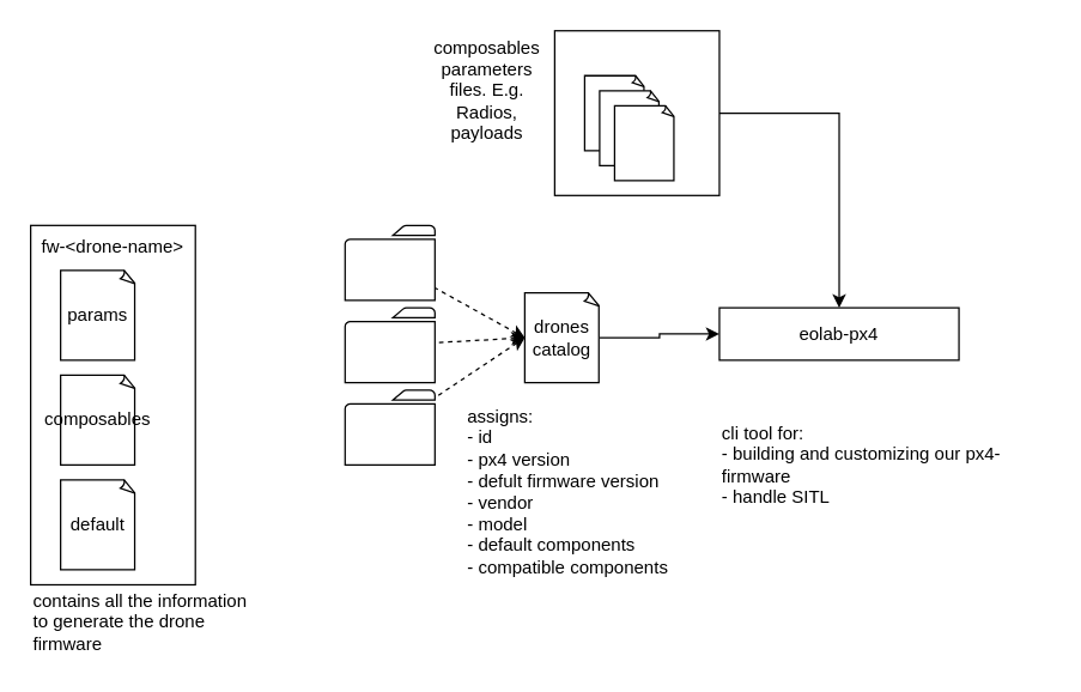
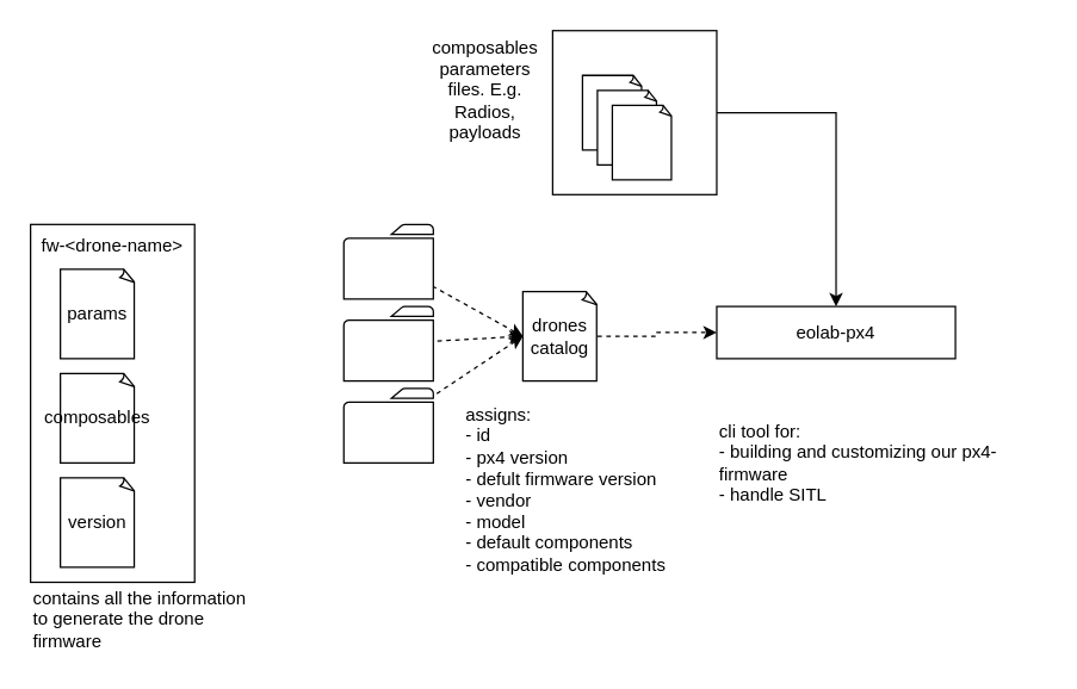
  <mxCell id="0" />
  <mxCell id="1" parent="0" />
  <mxCell id="2" value="" style="rounded=0;whiteSpace=wrap;html=1;" vertex="1" parent="1"><mxGeometry x="20" y="150" width="110" height="240" as="geometry" /></mxCell>
  <mxCell id="3" value="params" style="whiteSpace=wrap;html=1;shape=mxgraph.basic.document" vertex="1" parent="1"><mxGeometry x="40" y="180" width="50" height="60" as="geometry" /></mxCell>
  <mxCell id="4" value="composables" style="whiteSpace=wrap;html=1;shape=mxgraph.basic.document" vertex="1" parent="1"><mxGeometry x="40" y="250" width="50" height="60" as="geometry" /></mxCell>
- <mxCell id="5" value="default" style="whiteSpace=wrap;html=1;shape=mxgraph.basic.document" vertex="1" parent="1"><mxGeometry x="40" y="320" width="50" height="60" as="geometry" /></mxCell>
+ <mxCell id="5" value="version" style="whiteSpace=wrap;html=1;shape=mxgraph.basic.document" vertex="1" parent="1"><mxGeometry x="40" y="320" width="50" height="60" as="geometry" /></mxCell>
  <mxCell id="6" value="fw-&amp;lt;drone-name&amp;gt;" style="text;html=1;strokeColor=none;fillColor=none;align=center;verticalAlign=middle;whiteSpace=wrap;rounded=0;" vertex="1" parent="1"><mxGeometry x="20" y="150" width="110" height="30" as="geometry" /></mxCell>
  <mxCell id="7" value="contains all the information to generate the drone firmware" style="text;html=1;strokeColor=none;fillColor=none;align=left;verticalAlign=middle;whiteSpace=wrap;rounded=0;" vertex="1" parent="1"><mxGeometry x="20" y="390" width="150" height="50" as="geometry" /></mxCell>
  <mxCell id="8" style="edgeStyle=orthogonalEdgeStyle;rounded=0;orthogonalLoop=1;jettySize=auto;html=1;exitX=1;exitY=0.5;exitDx=0;exitDy=0;entryX=0.5;entryY=0;entryDx=0;entryDy=0;" edge="1" parent="1" source="9" target="14"><mxGeometry relative="1" as="geometry" /></mxCell>
  <mxCell id="9" value="" style="rounded=0;whiteSpace=wrap;html=1;" vertex="1" parent="1"><mxGeometry x="370" y="20" width="110" height="110" as="geometry" /></mxCell>
  <mxCell id="10" value="" style="whiteSpace=wrap;html=1;shape=mxgraph.basic.document" vertex="1" parent="1"><mxGeometry x="390" y="50" width="40" height="50" as="geometry" /></mxCell>
  <mxCell id="11" value="" style="whiteSpace=wrap;html=1;shape=mxgraph.basic.document" vertex="1" parent="1"><mxGeometry x="400" y="60" width="40" height="50" as="geometry" /></mxCell>
  <mxCell id="12" value="" style="whiteSpace=wrap;html=1;shape=mxgraph.basic.document" vertex="1" parent="1"><mxGeometry x="410" y="70" width="40" height="50" as="geometry" /></mxCell>
  <mxCell id="13" value="composables parameters files. E.g. Radios, payloads" style="text;html=1;strokeColor=none;fillColor=none;align=center;verticalAlign=middle;whiteSpace=wrap;rounded=0;" vertex="1" parent="1"><mxGeometry x="280" y="20" width="90" height="80" as="geometry" /></mxCell>
  <mxCell id="14" value="eolab-px4" style="rounded=0;whiteSpace=wrap;html=1;" vertex="1" parent="1"><mxGeometry x="480" y="205" width="160" height="35" as="geometry" /></mxCell>
  <mxCell id="15" value="cli tool for:&lt;br&gt;- building and customizing our px4-firmware&lt;br&gt;- handle SITL" style="text;html=1;strokeColor=none;fillColor=none;align=left;verticalAlign=middle;whiteSpace=wrap;rounded=0;" vertex="1" parent="1"><mxGeometry x="480" y="280" width="220" height="60" as="geometry" /></mxCell>
- <mxCell id="16" style="edgeStyle=orthogonalEdgeStyle;rounded=0;orthogonalLoop=1;jettySize=auto;html=1;exitX=1;exitY=0.5;exitDx=0;exitDy=0;exitPerimeter=0;entryX=0;entryY=0.5;entryDx=0;entryDy=0;" edge="1" parent="1" source="20" target="14"><mxGeometry relative="1" as="geometry" /></mxCell>
+ <mxCell id="16" style="edgeStyle=orthogonalEdgeStyle;rounded=0;orthogonalLoop=1;jettySize=auto;html=1;exitX=1;exitY=0.5;exitDx=0;exitDy=0;exitPerimeter=0;entryX=0;entryY=0.5;entryDx=0;entryDy=0;dashed=1;" edge="1" parent="1" source="20" target="14"><mxGeometry relative="1" as="geometry" /></mxCell>
  <mxCell id="17" style="edgeStyle=none;rounded=0;orthogonalLoop=1;jettySize=auto;html=1;exitX=0;exitY=0.5;exitDx=0;exitDy=0;exitPerimeter=0;dashed=1;startArrow=classic;startFill=1;endArrow=none;endFill=0;" edge="1" parent="1" source="20" target="21"><mxGeometry relative="1" as="geometry" /></mxCell>
  <mxCell id="18" style="edgeStyle=none;rounded=0;orthogonalLoop=1;jettySize=auto;html=1;exitX=0;exitY=0.5;exitDx=0;exitDy=0;exitPerimeter=0;dashed=1;startArrow=classic;startFill=1;endArrow=none;endFill=0;" edge="1" parent="1" source="20" target="22"><mxGeometry relative="1" as="geometry" /></mxCell>
  <mxCell id="19" style="edgeStyle=none;rounded=0;orthogonalLoop=1;jettySize=auto;html=1;exitX=0;exitY=0.5;exitDx=0;exitDy=0;exitPerimeter=0;dashed=1;startArrow=classic;startFill=1;endArrow=none;endFill=0;" edge="1" parent="1" source="20" target="23"><mxGeometry relative="1" as="geometry" /></mxCell>
  <mxCell id="20" value="drones&lt;br&gt;catalog" style="whiteSpace=wrap;html=1;shape=mxgraph.basic.document" vertex="1" parent="1"><mxGeometry x="350" y="195" width="50" height="60" as="geometry" /></mxCell>
  <mxCell id="21" value="" style="sketch=0;pointerEvents=1;shadow=0;dashed=0;html=1;labelPosition=center;verticalLabelPosition=bottom;verticalAlign=top;outlineConnect=0;align=center;shape=mxgraph.office.concepts.folder;" vertex="1" parent="1"><mxGeometry x="230" y="150" width="60" height="50" as="geometry" /></mxCell>
  <mxCell id="22" value="" style="sketch=0;pointerEvents=1;shadow=0;dashed=0;html=1;labelPosition=center;verticalLabelPosition=bottom;verticalAlign=top;outlineConnect=0;align=center;shape=mxgraph.office.concepts.folder;" vertex="1" parent="1"><mxGeometry x="230" y="260" width="60" height="50" as="geometry" /></mxCell>
  <mxCell id="23" value="" style="sketch=0;pointerEvents=1;shadow=0;dashed=0;html=1;labelPosition=center;verticalLabelPosition=bottom;verticalAlign=top;outlineConnect=0;align=center;shape=mxgraph.office.concepts.folder;" vertex="1" parent="1"><mxGeometry x="230" y="205" width="60" height="50" as="geometry" /></mxCell>
  <mxCell id="24" value="assigns:&lt;br&gt;- id&lt;br&gt;- px4 version&lt;br&gt;- defult firmware version&lt;br&gt;- vendor&lt;br&gt;- model&lt;br&gt;- default components&lt;br&gt;- compatible components" style="text;html=1;strokeColor=none;fillColor=none;align=left;verticalAlign=middle;whiteSpace=wrap;rounded=0;" vertex="1" parent="1"><mxGeometry x="310" y="270" width="160" height="115" as="geometry" /></mxCell>
